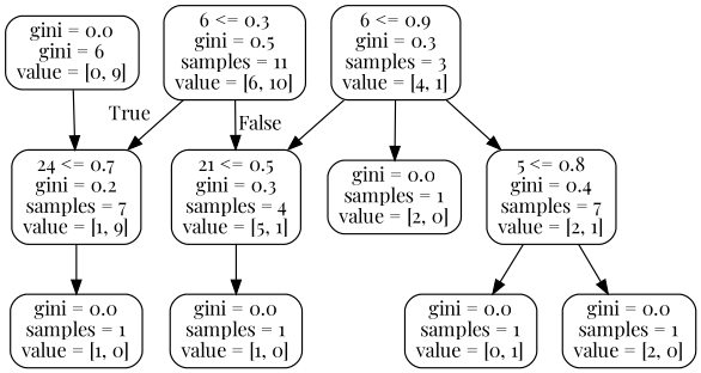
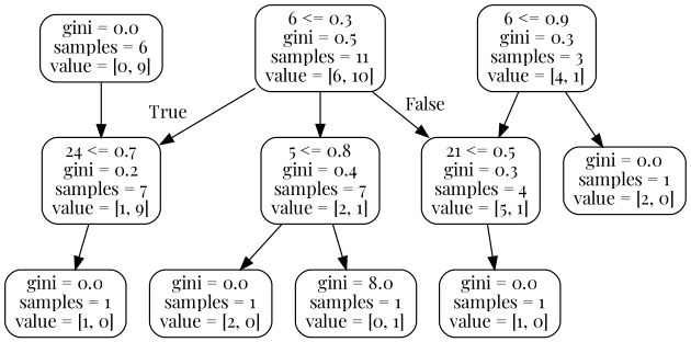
  digraph {
    fontname="Playfair Display"
    node [color=black fontname="Playfair Display" shape=box style=rounded]
    edge [fontname="Playfair Display"]
    n1 [label="6 <= 0.3\ngini = 0.5\nsamples = 11\nvalue = [6, 10]"]
    n2 [label="24 <= 0.7\ngini = 0.2\nsamples = 7\nvalue = [1, 9]"]
    n3 [label="21 <= 0.5\ngini = 0.3\nsamples = 4\nvalue = [5, 1]"]
    n4 [label="gini = 0.0\nsamples = 1\nvalue = [1, 0]"]
    n5 [label="gini = 0.0\nsamples = 1\nvalue = [1, 0]"]
-   n6 [label="gini = 0.0\ngini = 6\nvalue = [0, 9]"]
+   n6 [label="gini = 0.0\nsamples = 6\nvalue = [0, 9]"]
    n7 [label="6 <= 0.9\ngini = 0.3\nsamples = 3\nvalue = [4, 1]"]
    n8 [label="gini = 0.0\nsamples = 1\nvalue = [2, 0]"]
    n9 [label="5 <= 0.8\ngini = 0.4\nsamples = 7\nvalue = [2, 1]"]
-   n10 [label="gini = 0.0\nsamples = 1\nvalue = [0, 1]"]
+   n10 [label="gini = 8.0\nsamples = 1\nvalue = [0, 1]"]
    n11 [label="gini = 0.0\nsamples = 1\nvalue = [2, 0]"]
    n1 -> n2 [headlabel=True labelangle=45 labeldistance=2.5]
    n1 -> n3 [headlabel=False labelangle=-45 labeldistance=2.5]
    n2 -> n4
    n3 -> n5
    n6 -> n2
    n7 -> n3
    n7 -> n8
-   n7 -> n9
+   n1 -> n9
    n9 -> n10
    n9 -> n11
  }
